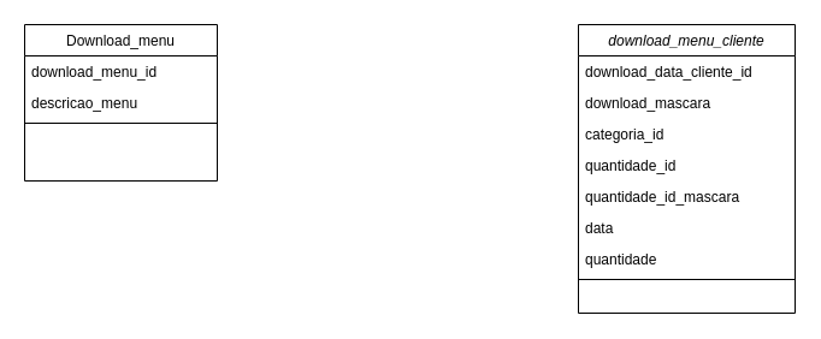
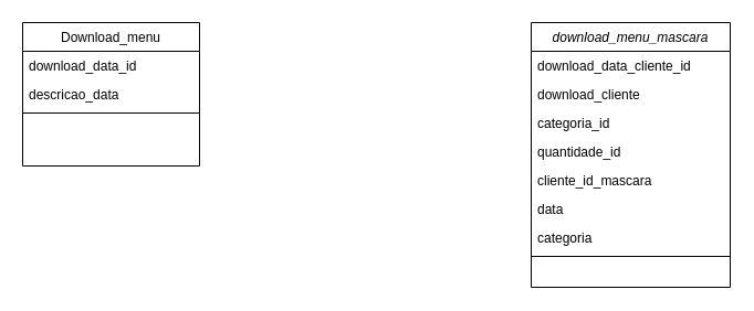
  <mxCell id="0" />
  <mxCell id="1" parent="0" />
- <mxCell id="2" value="download_menu_cliente" style="swimlane;fontStyle=2;align=center;verticalAlign=top;childLayout=stackLayout;horizontal=1;startSize=26;horizontalStack=0;resizeParent=1;resizeLast=0;collapsible=1;marginBottom=0;rounded=0;shadow=0;strokeWidth=1;" parent="1" vertex="1"><mxGeometry x="480" y="20" width="180" height="240" as="geometry"><mxRectangle x="230" y="140" width="160" height="26" as="alternateBounds" /></mxGeometry></mxCell>
+ <mxCell id="2" value="download_menu_mascara" style="swimlane;fontStyle=2;align=center;verticalAlign=top;childLayout=stackLayout;horizontal=1;startSize=26;horizontalStack=0;resizeParent=1;resizeLast=0;collapsible=1;marginBottom=0;rounded=0;shadow=0;strokeWidth=1;" parent="1" vertex="1"><mxGeometry x="480" y="20" width="180" height="240" as="geometry"><mxRectangle x="230" y="140" width="160" height="26" as="alternateBounds" /></mxGeometry></mxCell>
  <mxCell id="3" value="download_data_cliente_id" style="text;align=left;verticalAlign=top;spacingLeft=4;spacingRight=4;overflow=hidden;rotatable=0;points=[[0,0.5],[1,0.5]];portConstraint=eastwest;" parent="2" vertex="1"><mxGeometry y="26" width="180" height="26" as="geometry" /></mxCell>
- <mxCell id="4" value="download_mascara" style="text;align=left;verticalAlign=top;spacingLeft=4;spacingRight=4;overflow=hidden;rotatable=0;points=[[0,0.5],[1,0.5]];portConstraint=eastwest;rounded=0;shadow=0;html=0;" parent="2" vertex="1"><mxGeometry y="52" width="180" height="26" as="geometry" /></mxCell>
+ <mxCell id="4" value="download_cliente" style="text;align=left;verticalAlign=top;spacingLeft=4;spacingRight=4;overflow=hidden;rotatable=0;points=[[0,0.5],[1,0.5]];portConstraint=eastwest;rounded=0;shadow=0;html=0;" parent="2" vertex="1"><mxGeometry y="52" width="180" height="26" as="geometry" /></mxCell>
  <mxCell id="5" value="categoria_id" style="text;align=left;verticalAlign=top;spacingLeft=4;spacingRight=4;overflow=hidden;rotatable=0;points=[[0,0.5],[1,0.5]];portConstraint=eastwest;rounded=0;shadow=0;html=0;" parent="2" vertex="1"><mxGeometry y="78" width="180" height="26" as="geometry" /></mxCell>
  <mxCell id="6" value="quantidade_id" style="text;align=left;verticalAlign=top;spacingLeft=4;spacingRight=4;overflow=hidden;rotatable=0;points=[[0,0.5],[1,0.5]];portConstraint=eastwest;rounded=0;shadow=0;html=0;" parent="2" vertex="1"><mxGeometry y="104" width="180" height="26" as="geometry" /></mxCell>
- <mxCell id="7" value="quantidade_id_mascara" style="text;align=left;verticalAlign=top;spacingLeft=4;spacingRight=4;overflow=hidden;rotatable=0;points=[[0,0.5],[1,0.5]];portConstraint=eastwest;rounded=0;shadow=0;html=0;" parent="2" vertex="1"><mxGeometry y="130" width="180" height="26" as="geometry" /></mxCell>
+ <mxCell id="7" value="cliente_id_mascara" style="text;align=left;verticalAlign=top;spacingLeft=4;spacingRight=4;overflow=hidden;rotatable=0;points=[[0,0.5],[1,0.5]];portConstraint=eastwest;rounded=0;shadow=0;html=0;" parent="2" vertex="1"><mxGeometry y="130" width="180" height="26" as="geometry" /></mxCell>
  <mxCell id="8" value="data" style="text;align=left;verticalAlign=top;spacingLeft=4;spacingRight=4;overflow=hidden;rotatable=0;points=[[0,0.5],[1,0.5]];portConstraint=eastwest;rounded=0;shadow=0;html=0;" parent="2" vertex="1"><mxGeometry y="156" width="180" height="26" as="geometry" /></mxCell>
- <mxCell id="9" value="quantidade" style="text;align=left;verticalAlign=top;spacingLeft=4;spacingRight=4;overflow=hidden;rotatable=0;points=[[0,0.5],[1,0.5]];portConstraint=eastwest;rounded=0;shadow=0;html=0;" parent="2" vertex="1"><mxGeometry y="182" width="180" height="26" as="geometry" /></mxCell>
+ <mxCell id="9" value="categoria" style="text;align=left;verticalAlign=top;spacingLeft=4;spacingRight=4;overflow=hidden;rotatable=0;points=[[0,0.5],[1,0.5]];portConstraint=eastwest;rounded=0;shadow=0;html=0;" parent="2" vertex="1"><mxGeometry y="182" width="180" height="26" as="geometry" /></mxCell>
  <mxCell id="10" value="" style="line;html=1;strokeWidth=1;align=left;verticalAlign=middle;spacingTop=-1;spacingLeft=3;spacingRight=3;rotatable=0;labelPosition=right;points=[];portConstraint=eastwest;" parent="2" vertex="1"><mxGeometry y="208" width="180" height="8" as="geometry" /></mxCell>
  <mxCell id="11" value="Download_menu" style="swimlane;fontStyle=0;align=center;verticalAlign=top;childLayout=stackLayout;horizontal=1;startSize=26;horizontalStack=0;resizeParent=1;resizeLast=0;collapsible=1;marginBottom=0;rounded=0;shadow=0;strokeWidth=1;" parent="1" vertex="1"><mxGeometry x="20" y="20" width="160" height="130" as="geometry"><mxRectangle x="550" y="140" width="160" height="26" as="alternateBounds" /></mxGeometry></mxCell>
- <mxCell id="12" value="download_menu_id" style="text;align=left;verticalAlign=top;spacingLeft=4;spacingRight=4;overflow=hidden;rotatable=0;points=[[0,0.5],[1,0.5]];portConstraint=eastwest;" parent="11" vertex="1"><mxGeometry y="26" width="160" height="26" as="geometry" /></mxCell>
- <mxCell id="13" value="descricao_menu" style="text;align=left;verticalAlign=top;spacingLeft=4;spacingRight=4;overflow=hidden;rotatable=0;points=[[0,0.5],[1,0.5]];portConstraint=eastwest;rounded=0;shadow=0;html=0;" parent="11" vertex="1"><mxGeometry y="52" width="160" height="26" as="geometry" /></mxCell>
+ <mxCell id="12" value="download_data_id" style="text;align=left;verticalAlign=top;spacingLeft=4;spacingRight=4;overflow=hidden;rotatable=0;points=[[0,0.5],[1,0.5]];portConstraint=eastwest;" parent="11" vertex="1"><mxGeometry y="26" width="160" height="26" as="geometry" /></mxCell>
+ <mxCell id="13" value="descricao_data" style="text;align=left;verticalAlign=top;spacingLeft=4;spacingRight=4;overflow=hidden;rotatable=0;points=[[0,0.5],[1,0.5]];portConstraint=eastwest;rounded=0;shadow=0;html=0;" parent="11" vertex="1"><mxGeometry y="52" width="160" height="26" as="geometry" /></mxCell>
  <mxCell id="14" value="" style="line;html=1;strokeWidth=1;align=left;verticalAlign=middle;spacingTop=-1;spacingLeft=3;spacingRight=3;rotatable=0;labelPosition=right;points=[];portConstraint=eastwest;" parent="11" vertex="1"><mxGeometry y="78" width="160" height="8" as="geometry" /></mxCell>
